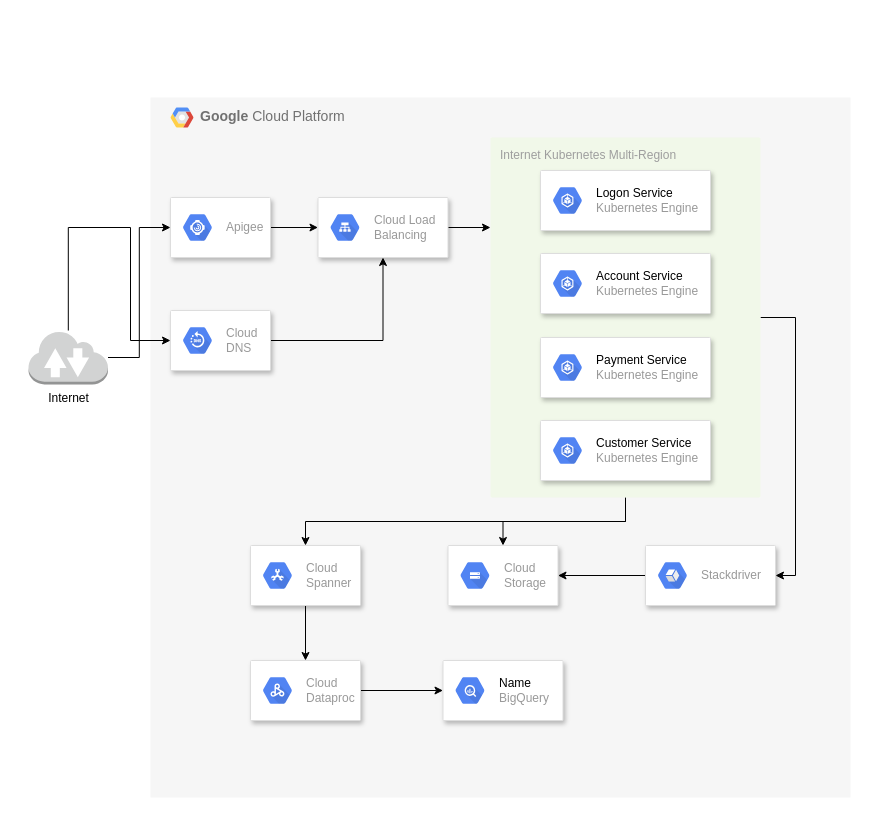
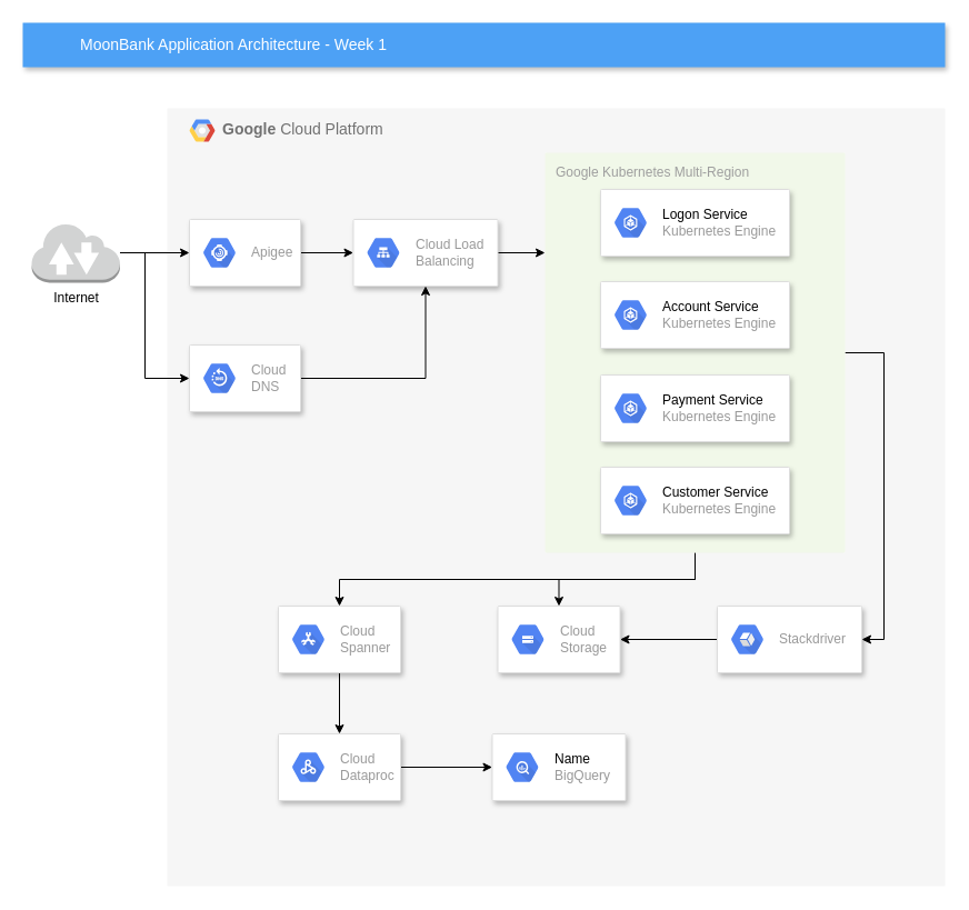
  <mxCell id="0" />
  <mxCell id="1" parent="0" />
  <mxCell id="2" value="&lt;b&gt;Google &lt;/b&gt;Cloud Platform" style="fillColor=#F6F6F6;strokeColor=none;shadow=0;gradientColor=none;fontSize=14;align=left;spacing=10;fontColor=#717171;9E9E9E;verticalAlign=top;spacingTop=-4;fontStyle=0;spacingLeft=40;html=1;" parent="1" vertex="1"><mxGeometry x="150" y="97" width="700" height="700" as="geometry" /></mxCell>
  <mxCell id="3" value="" style="shape=mxgraph.gcp2.google_cloud_platform;fillColor=#F6F6F6;strokeColor=none;shadow=0;gradientColor=none;" parent="2" vertex="1"><mxGeometry width="23" height="20" relative="1" as="geometry"><mxPoint x="20" y="10" as="offset" /></mxGeometry></mxCell>
  <mxCell id="4" style="edgeStyle=orthogonalEdgeStyle;rounded=0;orthogonalLoop=1;jettySize=auto;html=1;exitX=0.5;exitY=1;exitDx=0;exitDy=0;exitPerimeter=0;entryX=0.5;entryY=0;entryDx=0;entryDy=0;" edge="1" parent="2" source="7" target="9"><mxGeometry relative="1" as="geometry" /></mxCell>
  <mxCell id="5" style="edgeStyle=orthogonalEdgeStyle;rounded=0;orthogonalLoop=1;jettySize=auto;html=1;exitX=0.5;exitY=1;exitDx=0;exitDy=0;exitPerimeter=0;entryX=0.5;entryY=0;entryDx=0;entryDy=0;" edge="1" parent="2" source="7" target="14"><mxGeometry relative="1" as="geometry" /></mxCell>
  <mxCell id="6" style="edgeStyle=orthogonalEdgeStyle;rounded=0;orthogonalLoop=1;jettySize=auto;html=1;exitX=1;exitY=0.5;exitDx=0;exitDy=0;exitPerimeter=0;entryX=1;entryY=0.5;entryDx=0;entryDy=0;" edge="1" parent="2" source="7" target="12"><mxGeometry relative="1" as="geometry" /></mxCell>
- <mxCell id="7" value="Internet Kubernetes Multi-Region" style="points=[[0,0,0],[0.25,0,0],[0.5,0,0],[0.75,0,0],[1,0,0],[1,0.25,0],[1,0.5,0],[1,0.75,0],[1,1,0],[0.75,1,0],[0.5,1,0],[0.25,1,0],[0,1,0],[0,0.75,0],[0,0.5,0],[0,0.25,0]];rounded=1;absoluteArcSize=1;arcSize=2;html=1;strokeColor=none;gradientColor=none;shadow=0;dashed=0;fontSize=12;fontColor=#9E9E9E;align=left;verticalAlign=top;spacing=10;spacingTop=-4;fillColor=#F1F8E9;" vertex="1" parent="2"><mxGeometry x="340" y="40" width="270" height="360" as="geometry" /></mxCell>
+ <mxCell id="7" value="Google Kubernetes Multi-Region" style="points=[[0,0,0],[0.25,0,0],[0.5,0,0],[0.75,0,0],[1,0,0],[1,0.25,0],[1,0.5,0],[1,0.75,0],[1,1,0],[0.75,1,0],[0.5,1,0],[0.25,1,0],[0,1,0],[0,0.75,0],[0,0.5,0],[0,0.25,0]];rounded=1;absoluteArcSize=1;arcSize=2;html=1;strokeColor=none;gradientColor=none;shadow=0;dashed=0;fontSize=12;fontColor=#9E9E9E;align=left;verticalAlign=top;spacing=10;spacingTop=-4;fillColor=#F1F8E9;" vertex="1" parent="2"><mxGeometry x="340" y="40" width="270" height="360" as="geometry" /></mxCell>
  <mxCell id="8" style="edgeStyle=orthogonalEdgeStyle;rounded=0;orthogonalLoop=1;jettySize=auto;html=1;exitX=0.5;exitY=1;exitDx=0;exitDy=0;" edge="1" parent="2" source="9" target="19"><mxGeometry relative="1" as="geometry" /></mxCell>
  <mxCell id="9" value="" style="strokeColor=#dddddd;fillColor=#ffffff;shadow=1;strokeWidth=1;rounded=1;absoluteArcSize=1;arcSize=2;" vertex="1" parent="2"><mxGeometry x="100" y="448" width="110" height="60" as="geometry" /></mxCell>
  <mxCell id="10" value="Cloud&#10;Spanner" style="dashed=0;connectable=0;html=1;fillColor=#5184F3;strokeColor=none;shape=mxgraph.gcp2.hexIcon;prIcon=cloud_spanner;part=1;labelPosition=right;verticalLabelPosition=middle;align=left;verticalAlign=middle;spacingLeft=5;fontColor=#999999;fontSize=12;" vertex="1" parent="9"><mxGeometry y="0.5" width="44" height="39" relative="1" as="geometry"><mxPoint x="5" y="-19.5" as="offset" /></mxGeometry></mxCell>
  <mxCell id="11" style="edgeStyle=orthogonalEdgeStyle;rounded=0;orthogonalLoop=1;jettySize=auto;html=1;exitX=0;exitY=0.5;exitDx=0;exitDy=0;entryX=1;entryY=0.5;entryDx=0;entryDy=0;" edge="1" parent="2" source="12" target="14"><mxGeometry relative="1" as="geometry" /></mxCell>
  <mxCell id="12" value="" style="strokeColor=#dddddd;fillColor=#ffffff;shadow=1;strokeWidth=1;rounded=1;absoluteArcSize=1;arcSize=2;" vertex="1" parent="2"><mxGeometry x="495" y="448" width="130" height="60" as="geometry" /></mxCell>
  <mxCell id="13" value="Stackdriver" style="dashed=0;connectable=0;html=1;fillColor=#5184F3;strokeColor=none;shape=mxgraph.gcp2.hexIcon;prIcon=stackdriver;part=1;labelPosition=right;verticalLabelPosition=middle;align=left;verticalAlign=middle;spacingLeft=5;fontColor=#999999;fontSize=12;" vertex="1" parent="12"><mxGeometry y="0.5" width="44" height="39" relative="1" as="geometry"><mxPoint x="5" y="-19.5" as="offset" /></mxGeometry></mxCell>
  <mxCell id="14" value="" style="strokeColor=#dddddd;fillColor=#ffffff;shadow=1;strokeWidth=1;rounded=1;absoluteArcSize=1;arcSize=2;" vertex="1" parent="2"><mxGeometry x="297.5" y="448" width="110" height="60" as="geometry" /></mxCell>
  <mxCell id="15" value="Cloud&#10;Storage" style="dashed=0;connectable=0;html=1;fillColor=#5184F3;strokeColor=none;shape=mxgraph.gcp2.hexIcon;prIcon=cloud_storage;part=1;labelPosition=right;verticalLabelPosition=middle;align=left;verticalAlign=middle;spacingLeft=5;fontColor=#999999;fontSize=12;" vertex="1" parent="14"><mxGeometry y="0.5" width="44" height="39" relative="1" as="geometry"><mxPoint x="5" y="-19.5" as="offset" /></mxGeometry></mxCell>
  <mxCell id="16" value="" style="strokeColor=#dddddd;fillColor=#ffffff;shadow=1;strokeWidth=1;rounded=1;absoluteArcSize=1;arcSize=2;" vertex="1" parent="2"><mxGeometry x="292.5" y="563" width="120" height="60" as="geometry" /></mxCell>
  <mxCell id="17" value="&lt;font color=&quot;#000000&quot;&gt;Name&lt;/font&gt;&lt;br&gt;BigQuery" style="dashed=0;connectable=0;html=1;fillColor=#5184F3;strokeColor=none;shape=mxgraph.gcp2.hexIcon;prIcon=bigquery;part=1;labelPosition=right;verticalLabelPosition=middle;align=left;verticalAlign=middle;spacingLeft=5;fontColor=#999999;fontSize=12;" vertex="1" parent="16"><mxGeometry y="0.5" width="44" height="39" relative="1" as="geometry"><mxPoint x="5" y="-19.5" as="offset" /></mxGeometry></mxCell>
  <mxCell id="18" style="edgeStyle=orthogonalEdgeStyle;rounded=0;orthogonalLoop=1;jettySize=auto;html=1;exitX=1;exitY=0.5;exitDx=0;exitDy=0;" edge="1" parent="2" source="19" target="16"><mxGeometry relative="1" as="geometry" /></mxCell>
  <mxCell id="19" value="" style="strokeColor=#dddddd;fillColor=#ffffff;shadow=1;strokeWidth=1;rounded=1;absoluteArcSize=1;arcSize=2;" vertex="1" parent="2"><mxGeometry x="100" y="563" width="110" height="60" as="geometry" /></mxCell>
  <mxCell id="20" value="Cloud&#10;Dataproc" style="dashed=0;connectable=0;html=1;fillColor=#5184F3;strokeColor=none;shape=mxgraph.gcp2.hexIcon;prIcon=cloud_dataproc;part=1;labelPosition=right;verticalLabelPosition=middle;align=left;verticalAlign=middle;spacingLeft=5;fontColor=#999999;fontSize=12;" vertex="1" parent="19"><mxGeometry y="0.5" width="44" height="39" relative="1" as="geometry"><mxPoint x="5" y="-19.5" as="offset" /></mxGeometry></mxCell>
+ <mxCell id="21" value="MoonBank Application Architecture - Week 1" style="fillColor=#4DA1F5;strokeColor=none;shadow=1;gradientColor=none;fontSize=14;align=left;spacingLeft=50;fontColor=#ffffff;html=1;" parent="1" vertex="1"><mxGeometry x="20" y="20" width="830" height="40" as="geometry" /></mxCell>
  <mxCell id="22" style="edgeStyle=orthogonalEdgeStyle;rounded=0;orthogonalLoop=1;jettySize=auto;html=1;entryX=0;entryY=0.5;entryDx=0;entryDy=0;" edge="1" parent="1" source="24" target="34"><mxGeometry relative="1" as="geometry" /></mxCell>
  <mxCell id="23" style="edgeStyle=orthogonalEdgeStyle;rounded=0;orthogonalLoop=1;jettySize=auto;html=1;entryX=0;entryY=0.5;entryDx=0;entryDy=0;" edge="1" parent="1" source="24" target="28"><mxGeometry relative="1" as="geometry"><Array as="points"><mxPoint x="130" y="227" /><mxPoint x="130" y="340" /></Array></mxGeometry></mxCell>
- <mxCell id="24" value="Internet" style="outlineConnect=0;dashed=0;verticalLabelPosition=bottom;verticalAlign=top;align=center;html=1;shape=mxgraph.aws3.internet_2;fillColor=#D2D3D3;gradientColor=none;" vertex="1" parent="1"><mxGeometry x="28" y="330" width="79.5" height="54" as="geometry" /></mxCell>
+ <mxCell id="24" value="Internet" style="outlineConnect=0;dashed=0;verticalLabelPosition=bottom;verticalAlign=top;align=center;html=1;shape=mxgraph.aws3.internet_2;fillColor=#D2D3D3;gradientColor=none;" vertex="1" parent="1"><mxGeometry x="28" y="200" width="79.5" height="54" as="geometry" /></mxCell>
  <mxCell id="25" value="" style="strokeColor=#dddddd;fillColor=#ffffff;shadow=1;strokeWidth=1;rounded=1;absoluteArcSize=1;arcSize=2;" vertex="1" parent="1"><mxGeometry x="540" y="170" width="170" height="60" as="geometry" /></mxCell>
  <mxCell id="26" value="&lt;font color=&quot;#000000&quot;&gt;Logon Service&lt;/font&gt;&lt;br&gt;Kubernetes Engine" style="dashed=0;connectable=0;html=1;fillColor=#5184F3;strokeColor=none;shape=mxgraph.gcp2.hexIcon;prIcon=container_engine;part=1;labelPosition=right;verticalLabelPosition=middle;align=left;verticalAlign=middle;spacingLeft=5;fontColor=#999999;fontSize=12;" vertex="1" parent="25"><mxGeometry y="0.5" width="44" height="39" relative="1" as="geometry"><mxPoint x="5" y="-19.5" as="offset" /></mxGeometry></mxCell>
  <mxCell id="27" style="edgeStyle=orthogonalEdgeStyle;rounded=0;orthogonalLoop=1;jettySize=auto;html=1;exitX=1;exitY=0.5;exitDx=0;exitDy=0;entryX=0.5;entryY=1;entryDx=0;entryDy=0;" edge="1" parent="1" source="28" target="31"><mxGeometry relative="1" as="geometry" /></mxCell>
  <mxCell id="28" value="" style="strokeColor=#dddddd;fillColor=#ffffff;shadow=1;strokeWidth=1;rounded=1;absoluteArcSize=1;arcSize=2;" vertex="1" parent="1"><mxGeometry x="170" y="310" width="100" height="60" as="geometry" /></mxCell>
  <mxCell id="29" value="Cloud &#10;DNS" style="dashed=0;connectable=0;html=1;fillColor=#5184F3;strokeColor=none;shape=mxgraph.gcp2.hexIcon;prIcon=cloud_dns;part=1;labelPosition=right;verticalLabelPosition=middle;align=left;verticalAlign=middle;spacingLeft=5;fontColor=#999999;fontSize=12;" vertex="1" parent="28"><mxGeometry y="0.5" width="44" height="39" relative="1" as="geometry"><mxPoint x="5" y="-19.5" as="offset" /></mxGeometry></mxCell>
  <mxCell id="30" style="edgeStyle=orthogonalEdgeStyle;rounded=0;orthogonalLoop=1;jettySize=auto;html=1;entryX=0;entryY=0.25;entryDx=0;entryDy=0;entryPerimeter=0;" edge="1" parent="1" source="31" target="7"><mxGeometry relative="1" as="geometry" /></mxCell>
  <mxCell id="31" value="" style="strokeColor=#dddddd;fillColor=#ffffff;shadow=1;strokeWidth=1;rounded=1;absoluteArcSize=1;arcSize=2;" vertex="1" parent="1"><mxGeometry x="317.5" y="197" width="130" height="60" as="geometry" /></mxCell>
  <mxCell id="32" value="Cloud Load&#10;Balancing" style="dashed=0;connectable=0;html=1;fillColor=#5184F3;strokeColor=none;shape=mxgraph.gcp2.hexIcon;prIcon=cloud_load_balancing;part=1;labelPosition=right;verticalLabelPosition=middle;align=left;verticalAlign=middle;spacingLeft=5;fontColor=#999999;fontSize=12;" vertex="1" parent="31"><mxGeometry y="0.5" width="44" height="39" relative="1" as="geometry"><mxPoint x="5" y="-19.5" as="offset" /></mxGeometry></mxCell>
  <mxCell id="33" style="edgeStyle=orthogonalEdgeStyle;rounded=0;orthogonalLoop=1;jettySize=auto;html=1;exitX=1;exitY=0.5;exitDx=0;exitDy=0;" edge="1" parent="1" source="34" target="31"><mxGeometry relative="1" as="geometry" /></mxCell>
  <mxCell id="34" value="" style="strokeColor=#dddddd;fillColor=#ffffff;shadow=1;strokeWidth=1;rounded=1;absoluteArcSize=1;arcSize=2;" vertex="1" parent="1"><mxGeometry x="170" y="197" width="100" height="60" as="geometry" /></mxCell>
  <mxCell id="35" value="Apigee" style="dashed=0;connectable=0;html=1;fillColor=#5184F3;strokeColor=none;shape=mxgraph.gcp2.hexIcon;prIcon=apigee_sense;part=1;labelPosition=right;verticalLabelPosition=middle;align=left;verticalAlign=middle;spacingLeft=5;fontColor=#999999;fontSize=12;" vertex="1" parent="34"><mxGeometry y="0.5" width="44" height="39" relative="1" as="geometry"><mxPoint x="5" y="-19.5" as="offset" /></mxGeometry></mxCell>
  <mxCell id="36" value="" style="strokeColor=#dddddd;fillColor=#ffffff;shadow=1;strokeWidth=1;rounded=1;absoluteArcSize=1;arcSize=2;" vertex="1" parent="1"><mxGeometry x="540" y="253" width="170" height="60" as="geometry" /></mxCell>
  <mxCell id="37" value="&lt;font color=&quot;#000000&quot;&gt;Account Service&lt;/font&gt;&lt;br&gt;Kubernetes Engine" style="dashed=0;connectable=0;html=1;fillColor=#5184F3;strokeColor=none;shape=mxgraph.gcp2.hexIcon;prIcon=container_engine;part=1;labelPosition=right;verticalLabelPosition=middle;align=left;verticalAlign=middle;spacingLeft=5;fontColor=#999999;fontSize=12;" vertex="1" parent="36"><mxGeometry y="0.5" width="44" height="39" relative="1" as="geometry"><mxPoint x="5" y="-19.5" as="offset" /></mxGeometry></mxCell>
  <mxCell id="38" value="" style="strokeColor=#dddddd;fillColor=#ffffff;shadow=1;strokeWidth=1;rounded=1;absoluteArcSize=1;arcSize=2;" vertex="1" parent="1"><mxGeometry x="540" y="337" width="170" height="60" as="geometry" /></mxCell>
  <mxCell id="39" value="&lt;font color=&quot;#000000&quot;&gt;Payment Service&lt;/font&gt;&lt;br&gt;Kubernetes Engine" style="dashed=0;connectable=0;html=1;fillColor=#5184F3;strokeColor=none;shape=mxgraph.gcp2.hexIcon;prIcon=container_engine;part=1;labelPosition=right;verticalLabelPosition=middle;align=left;verticalAlign=middle;spacingLeft=5;fontColor=#999999;fontSize=12;" vertex="1" parent="38"><mxGeometry y="0.5" width="44" height="39" relative="1" as="geometry"><mxPoint x="5" y="-19.5" as="offset" /></mxGeometry></mxCell>
  <mxCell id="40" value="" style="strokeColor=#dddddd;fillColor=#ffffff;shadow=1;strokeWidth=1;rounded=1;absoluteArcSize=1;arcSize=2;" vertex="1" parent="1"><mxGeometry x="540" y="420" width="170" height="60" as="geometry" /></mxCell>
  <mxCell id="41" value="&lt;font color=&quot;#000000&quot;&gt;Customer Service&lt;/font&gt;&lt;br&gt;Kubernetes Engine" style="dashed=0;connectable=0;html=1;fillColor=#5184F3;strokeColor=none;shape=mxgraph.gcp2.hexIcon;prIcon=container_engine;part=1;labelPosition=right;verticalLabelPosition=middle;align=left;verticalAlign=middle;spacingLeft=5;fontColor=#999999;fontSize=12;" vertex="1" parent="40"><mxGeometry y="0.5" width="44" height="39" relative="1" as="geometry"><mxPoint x="5" y="-19.5" as="offset" /></mxGeometry></mxCell>
